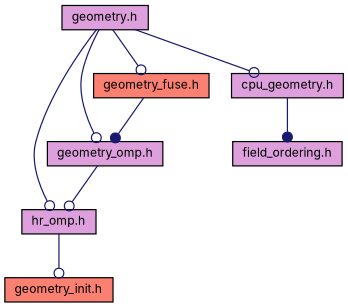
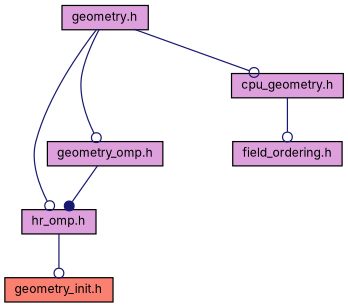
  digraph {
    fontname=Inter
    node [color=black fillcolor=plum fontname=Inter fontsize=10 shape=record style=filled]
    edge [arrowhead=odot color=midnightblue fontname=Inter fontsize=10 labelfontname=Helvetica labelfontsize=10 style=solid]
    n1 [fontcolor=black height=0.2 label="geometry.h" width=0.4]
    n2 [height=0.2 label="hr_omp.h" width=0.4]
    n3 [height=0.2 label="geometry_omp.h" width=0.4]
-   n4 [fillcolor=salmon height=0.2 label="geometry_fuse.h" width=0.4]
    n5 [height=0.2 label="cpu_geometry.h" width=0.4]
    n6 [fillcolor=salmon height=0.2 label="geometry_init.h" width=0.4]
    n7 [height=0.2 label="field_ordering.h" width=0.4]
    n1 -> n2
    n1 -> n3
-   n1 -> n4
    n1 -> n5
    n2 -> n6
-   n3 -> n2
-   n4 -> n3 [arrowhead=dot]
-   n5 -> n7 [arrowhead=dot]
+   n3 -> n2 [arrowhead=dot]
+   n5 -> n7
  }
